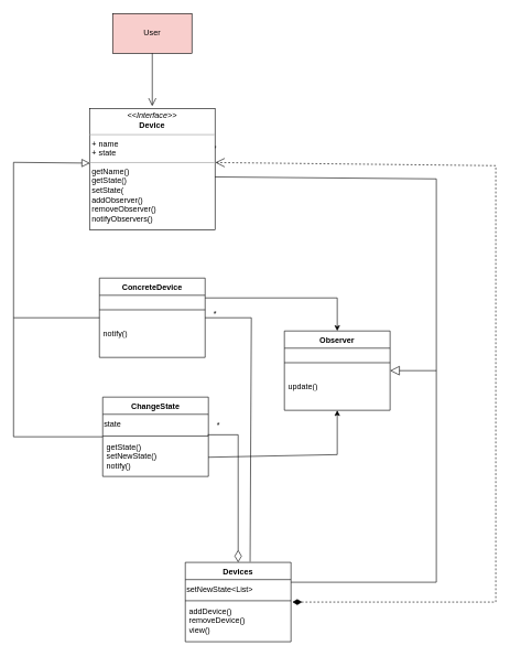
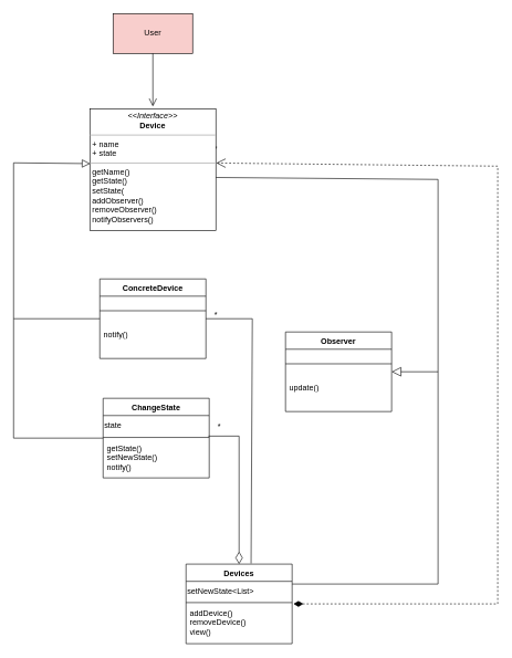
  <mxCell id="0" />
  <mxCell id="1" parent="0" />
  <mxCell id="2" value="ConcreteDevice" style="swimlane;fontStyle=1;align=center;verticalAlign=top;childLayout=stackLayout;horizontal=1;startSize=26;horizontalStack=0;resizeParent=1;resizeParentMax=0;resizeLast=0;collapsible=1;marginBottom=0;whiteSpace=wrap;html=1;" vertex="1" parent="1"><mxGeometry x="150" y="420" width="160" height="120" as="geometry" /></mxCell>
  <mxCell id="3" value="" style="line;strokeWidth=1;fillColor=none;align=left;verticalAlign=middle;spacingTop=-1;spacingLeft=3;spacingRight=3;rotatable=0;labelPosition=right;points=[];portConstraint=eastwest;strokeColor=inherit;" vertex="1" parent="2"><mxGeometry y="26" width="160" height="44" as="geometry" /></mxCell>
  <mxCell id="4" value="notify()" style="text;strokeColor=none;fillColor=none;align=left;verticalAlign=top;spacingLeft=4;spacingRight=4;overflow=hidden;rotatable=0;points=[[0,0.5],[1,0.5]];portConstraint=eastwest;whiteSpace=wrap;html=1;" vertex="1" parent="2"><mxGeometry y="70" width="160" height="50" as="geometry" /></mxCell>
  <mxCell id="5" value="Observer" style="swimlane;fontStyle=1;align=center;verticalAlign=top;childLayout=stackLayout;horizontal=1;startSize=26;horizontalStack=0;resizeParent=1;resizeParentMax=0;resizeLast=0;collapsible=1;marginBottom=0;whiteSpace=wrap;html=1;" vertex="1" parent="1"><mxGeometry x="430" y="500" width="160" height="120" as="geometry" /></mxCell>
  <mxCell id="6" value="" style="line;strokeWidth=1;fillColor=none;align=left;verticalAlign=middle;spacingTop=-1;spacingLeft=3;spacingRight=3;rotatable=0;labelPosition=right;points=[];portConstraint=eastwest;strokeColor=inherit;" vertex="1" parent="5"><mxGeometry y="26" width="160" height="44" as="geometry" /></mxCell>
  <mxCell id="7" value="update()" style="text;strokeColor=none;fillColor=none;align=left;verticalAlign=top;spacingLeft=4;spacingRight=4;overflow=hidden;rotatable=0;points=[[0,0.5],[1,0.5]];portConstraint=eastwest;whiteSpace=wrap;html=1;" vertex="1" parent="5"><mxGeometry y="70" width="160" height="50" as="geometry" /></mxCell>
  <mxCell id="8" value="ChangeState" style="swimlane;fontStyle=1;align=center;verticalAlign=top;childLayout=stackLayout;horizontal=1;startSize=26;horizontalStack=0;resizeParent=1;resizeParentMax=0;resizeLast=0;collapsible=1;marginBottom=0;whiteSpace=wrap;html=1;" vertex="1" parent="1"><mxGeometry x="155" y="600" width="160" height="120" as="geometry" /></mxCell>
  <mxCell id="9" value="state" style="text;html=1;align=left;verticalAlign=middle;resizable=0;points=[];autosize=1;strokeColor=none;fillColor=none;" vertex="1" parent="8"><mxGeometry y="26" width="160" height="30" as="geometry" /></mxCell>
  <mxCell id="10" value="" style="line;strokeWidth=1;fillColor=none;align=left;verticalAlign=middle;spacingTop=-1;spacingLeft=3;spacingRight=3;rotatable=0;labelPosition=right;points=[];portConstraint=eastwest;strokeColor=inherit;" vertex="1" parent="8"><mxGeometry y="56" width="160" height="6" as="geometry" /></mxCell>
  <mxCell id="11" value="getState()&lt;br&gt;setNewState() &lt;br&gt;notify()" style="text;strokeColor=none;fillColor=none;align=left;verticalAlign=top;spacingLeft=4;spacingRight=4;overflow=hidden;rotatable=0;points=[[0,0.5],[1,0.5]];portConstraint=eastwest;whiteSpace=wrap;html=1;" vertex="1" parent="8"><mxGeometry y="62" width="160" height="58" as="geometry" /></mxCell>
  <mxCell id="12" value="Devices" style="swimlane;fontStyle=1;align=center;verticalAlign=top;childLayout=stackLayout;horizontal=1;startSize=26;horizontalStack=0;resizeParent=1;resizeParentMax=0;resizeLast=0;collapsible=1;marginBottom=0;whiteSpace=wrap;html=1;" vertex="1" parent="1"><mxGeometry x="280" y="850" width="160" height="120" as="geometry" /></mxCell>
  <mxCell id="13" value="setNewState&amp;lt;List&amp;gt;" style="text;html=1;align=left;verticalAlign=middle;resizable=0;points=[];autosize=1;strokeColor=none;fillColor=none;" vertex="1" parent="12"><mxGeometry y="26" width="160" height="30" as="geometry" /></mxCell>
  <mxCell id="14" value="" style="line;strokeWidth=1;fillColor=none;align=left;verticalAlign=middle;spacingTop=-1;spacingLeft=3;spacingRight=3;rotatable=0;labelPosition=right;points=[];portConstraint=eastwest;strokeColor=inherit;" vertex="1" parent="12"><mxGeometry y="56" width="160" height="4" as="geometry" /></mxCell>
  <mxCell id="15" value="addDevice()&lt;br&gt;removeDevice()&lt;br&gt;view()" style="text;strokeColor=none;fillColor=none;align=left;verticalAlign=top;spacingLeft=4;spacingRight=4;overflow=hidden;rotatable=0;points=[[0,0.5],[1,0.5]];portConstraint=eastwest;whiteSpace=wrap;html=1;" vertex="1" parent="12"><mxGeometry y="60" width="160" height="60" as="geometry" /></mxCell>
  <mxCell id="16" value="User" style="rounded=0;whiteSpace=wrap;html=1;fillColor=#f8cecc;" vertex="1" parent="1"><mxGeometry x="170" y="20" width="120" height="60" as="geometry" /></mxCell>
  <mxCell id="17" value="" style="endArrow=open;html=1;rounded=0;endFill=0;startSize=6;jumpSize=6;endSize=10;" edge="1" parent="1" source="16"><mxGeometry width="50" height="50" relative="1" as="geometry"><mxPoint x="170" y="390" as="sourcePoint" /><mxPoint x="230" y="160" as="targetPoint" /></mxGeometry></mxCell>
  <mxCell id="18" value="" style="endArrow=block;html=1;rounded=0;endFill=0;startSize=6;jumpSize=6;endSize=10;entryX=0.003;entryY=0.449;entryDx=0;entryDy=0;entryPerimeter=0;" edge="1" parent="1" source="2" target="30"><mxGeometry width="50" height="50" relative="1" as="geometry"><mxPoint x="30" y="430" as="sourcePoint" /><mxPoint x="150" y="245" as="targetPoint" /><Array as="points"><mxPoint x="20" y="480" /><mxPoint x="20" y="245" /></Array></mxGeometry></mxCell>
  <mxCell id="19" value="" style="endArrow=open;dashed=1;html=1;rounded=0;endFill=0;startArrow=diamondThin;startFill=1;targetPerimeterSpacing=0;sourcePerimeterSpacing=2;strokeWidth=1;startSize=12;endSize=12;entryX=1.003;entryY=0.444;entryDx=0;entryDy=0;entryPerimeter=0;" edge="1" parent="1" source="12" target="30"><mxGeometry width="50" height="50" relative="1" as="geometry"><mxPoint x="210" y="660" as="sourcePoint" /><mxPoint x="310" y="245.769" as="targetPoint" /><Array as="points"><mxPoint x="750" y="910" /><mxPoint x="750" y="250" /></Array></mxGeometry></mxCell>
  <mxCell id="20" value="*" style="text;html=1;align=center;verticalAlign=middle;resizable=0;points=[];autosize=1;strokeColor=none;fillColor=none;" vertex="1" parent="1"><mxGeometry x="310" y="210" width="30" height="30" as="geometry" /></mxCell>
  <mxCell id="21" value="" style="endArrow=none;html=1;rounded=0;startArrow=diamondThin;startFill=0;endSize=12;startSize=16;entryX=-0.039;entryY=0.967;entryDx=0;entryDy=0;entryPerimeter=0;" edge="1" parent="1" source="12" target="22"><mxGeometry width="50" height="50" relative="1" as="geometry"><mxPoint x="310" y="670" as="sourcePoint" /><mxPoint x="320" y="660" as="targetPoint" /><Array as="points"><mxPoint x="360" y="657" /></Array></mxGeometry></mxCell>
  <mxCell id="22" value="*" style="text;html=1;align=center;verticalAlign=middle;resizable=0;points=[];autosize=1;strokeColor=none;fillColor=none;" vertex="1" parent="1"><mxGeometry x="315" y="628" width="30" height="30" as="geometry" /></mxCell>
  <mxCell id="23" value="" style="endArrow=none;html=1;rounded=0;entryX=0.613;entryY=-0.008;entryDx=0;entryDy=0;entryPerimeter=0;" edge="1" parent="1" source="2" target="12"><mxGeometry width="50" height="50" relative="1" as="geometry"><mxPoint x="360" y="460" as="sourcePoint" /><mxPoint x="370" y="660" as="targetPoint" /><Array as="points"><mxPoint x="380" y="480" /></Array></mxGeometry></mxCell>
  <mxCell id="24" value="*" style="text;html=1;align=center;verticalAlign=middle;resizable=0;points=[];autosize=1;strokeColor=none;fillColor=none;" vertex="1" parent="1"><mxGeometry x="310" y="460" width="30" height="30" as="geometry" /></mxCell>
- <mxCell id="25" value="" style="endArrow=classic;html=1;rounded=0;exitX=1;exitY=0.25;exitDx=0;exitDy=0;" edge="1" parent="1" source="2" target="5"><mxGeometry width="50" height="50" relative="1" as="geometry"><mxPoint x="360" y="450" as="sourcePoint" /><mxPoint x="460" y="480" as="targetPoint" /><Array as="points"><mxPoint x="510" y="450" /></Array></mxGeometry></mxCell>
- <mxCell id="26" value="" style="endArrow=classic;html=1;rounded=0;exitX=1;exitY=0.5;exitDx=0;exitDy=0;" edge="1" parent="1" source="11" target="5"><mxGeometry width="50" height="50" relative="1" as="geometry"><mxPoint x="320" y="690" as="sourcePoint" /><mxPoint x="510" y="650" as="targetPoint" /><Array as="points"><mxPoint x="510" y="687" /></Array></mxGeometry></mxCell>
  <mxCell id="27" value="" style="endArrow=block;html=1;rounded=0;endFill=0;endSize=12;" edge="1" parent="1" target="5"><mxGeometry width="50" height="50" relative="1" as="geometry"><mxPoint x="660" y="560" as="sourcePoint" /><mxPoint x="360" y="580" as="targetPoint" /></mxGeometry></mxCell>
  <mxCell id="28" value="" style="endArrow=none;html=1;rounded=0;entryX=0.995;entryY=0.563;entryDx=0;entryDy=0;entryPerimeter=0;" edge="1" parent="1" target="30"><mxGeometry width="50" height="50" relative="1" as="geometry"><mxPoint x="440" y="880" as="sourcePoint" /><mxPoint x="313.04" y="269.004" as="targetPoint" /><Array as="points"><mxPoint x="660" y="880" /><mxPoint x="660" y="270" /></Array></mxGeometry></mxCell>
  <mxCell id="29" value="" style="endArrow=none;html=1;rounded=0;" edge="1" parent="1" source="8"><mxGeometry width="50" height="50" relative="1" as="geometry"><mxPoint x="300" y="520" as="sourcePoint" /><mxPoint x="20" y="480" as="targetPoint" /><Array as="points"><mxPoint x="20" y="660" /></Array></mxGeometry></mxCell>
  <mxCell id="30" value="&lt;p style=&quot;margin:0px;margin-top:4px;text-align:center;&quot;&gt;&lt;i&gt;&amp;lt;&amp;lt;Interface&amp;gt;&amp;gt;&lt;/i&gt;&lt;br&gt;&lt;b&gt;Device&lt;/b&gt;&lt;/p&gt;&lt;hr size=&quot;1&quot;&gt;&lt;p style=&quot;margin:0px;margin-left:4px;&quot;&gt;+ name&lt;br&gt;+ state&lt;/p&gt;&lt;hr size=&quot;1&quot;&gt;&lt;p style=&quot;margin:0px;margin-left:4px;&quot;&gt;getName()&lt;br style=&quot;border-color: var(--border-color);&quot;&gt;getState()&lt;br style=&quot;border-color: var(--border-color);&quot;&gt;setState(&lt;br style=&quot;border-color: var(--border-color);&quot;&gt;addObserver()&lt;br style=&quot;border-color: var(--border-color);&quot;&gt;removeObserver()&lt;br style=&quot;border-color: var(--border-color);&quot;&gt;notifyObservers()&amp;nbsp;&lt;br&gt;&lt;/p&gt;" style="verticalAlign=top;align=left;overflow=fill;fontSize=12;fontFamily=Helvetica;html=1;whiteSpace=wrap;" vertex="1" parent="1"><mxGeometry x="135" y="164" width="190" height="183" as="geometry" /></mxCell>
